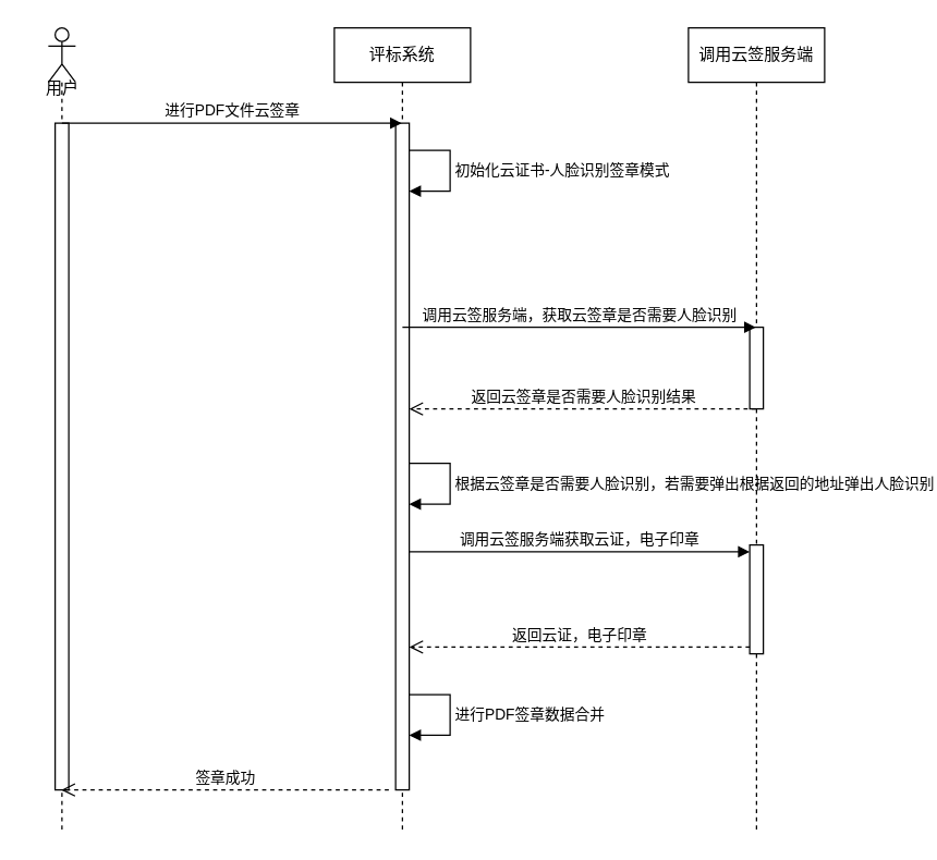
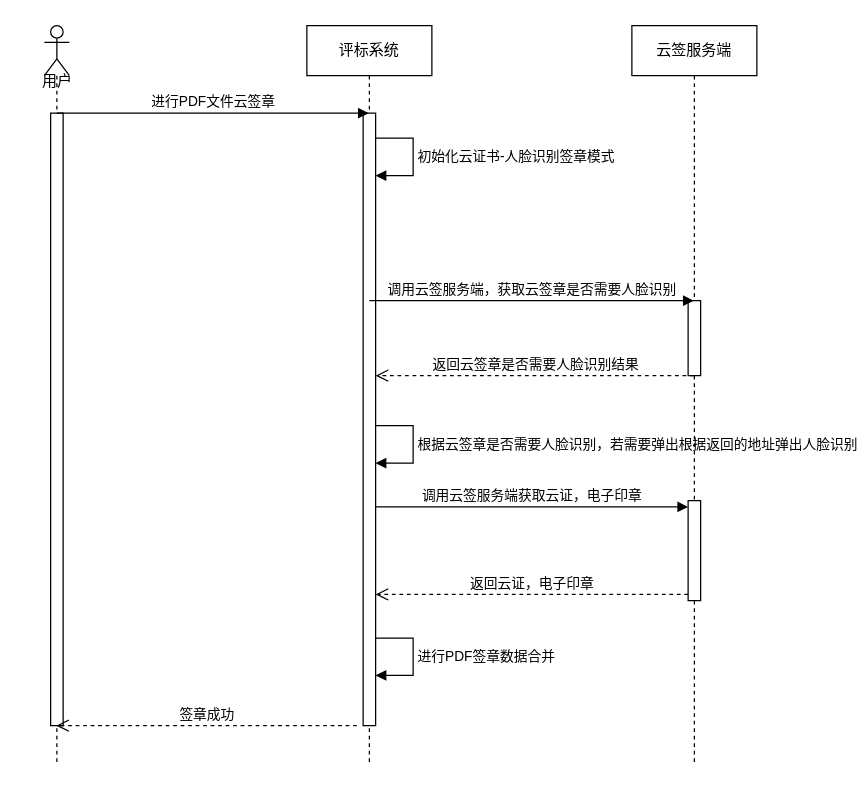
  <mxCell id="0" />
  <mxCell id="1" parent="0" />
  <mxCell id="2" value="评标系统" style="shape=umlLifeline;perimeter=lifelinePerimeter;whiteSpace=wrap;html=1;container=1;dropTarget=0;collapsible=0;recursiveResize=0;outlineConnect=0;portConstraint=eastwest;newEdgeStyle={&quot;edgeStyle&quot;:&quot;elbowEdgeStyle&quot;,&quot;elbow&quot;:&quot;vertical&quot;,&quot;curved&quot;:0,&quot;rounded&quot;:0};" vertex="1" parent="1"><mxGeometry x="245" y="20" width="100" height="590" as="geometry" /></mxCell>
  <mxCell id="3" value="" style="html=1;points=[];perimeter=orthogonalPerimeter;outlineConnect=0;targetShapes=umlLifeline;portConstraint=eastwest;newEdgeStyle={&quot;edgeStyle&quot;:&quot;elbowEdgeStyle&quot;,&quot;elbow&quot;:&quot;vertical&quot;,&quot;curved&quot;:0,&quot;rounded&quot;:0};" vertex="1" parent="2"><mxGeometry x="45" y="70" width="10" height="490" as="geometry" /></mxCell>
  <mxCell id="4" value="初始化云证书-人脸识别签章模式" style="html=1;align=left;spacingLeft=2;endArrow=block;rounded=0;edgeStyle=orthogonalEdgeStyle;curved=0;rounded=0;" edge="1" parent="2"><mxGeometry relative="1" as="geometry"><mxPoint x="55" y="90" as="sourcePoint" /><Array as="points"><mxPoint x="85" y="120" /></Array><mxPoint x="55" y="120" as="targetPoint" /><mxPoint as="offset" /></mxGeometry></mxCell>
  <mxCell id="5" value="根据云签章是否需要人脸识别，若需要弹出根据返回的地址弹出人脸识别" style="html=1;align=left;spacingLeft=2;endArrow=block;rounded=0;edgeStyle=orthogonalEdgeStyle;curved=0;rounded=0;" edge="1" parent="2"><mxGeometry relative="1" as="geometry"><mxPoint x="55" y="320" as="sourcePoint" /><Array as="points"><mxPoint x="85" y="350" /></Array><mxPoint x="55" y="350" as="targetPoint" /></mxGeometry></mxCell>
  <mxCell id="6" value="进行PDF签章数据合并" style="html=1;align=left;spacingLeft=2;endArrow=block;rounded=0;edgeStyle=orthogonalEdgeStyle;curved=0;rounded=0;entryX=1;entryY=0.918;entryDx=0;entryDy=0;entryPerimeter=0;" edge="1" parent="2" target="3"><mxGeometry relative="1" as="geometry"><mxPoint x="55" y="490" as="sourcePoint" /><Array as="points"><mxPoint x="85" y="490" /><mxPoint x="85" y="520" /></Array><mxPoint x="60" y="520" as="targetPoint" /></mxGeometry></mxCell>
- <mxCell id="7" value="调用云签服务端" style="shape=umlLifeline;perimeter=lifelinePerimeter;whiteSpace=wrap;html=1;container=1;dropTarget=0;collapsible=0;recursiveResize=0;outlineConnect=0;portConstraint=eastwest;newEdgeStyle={&quot;edgeStyle&quot;:&quot;elbowEdgeStyle&quot;,&quot;elbow&quot;:&quot;vertical&quot;,&quot;curved&quot;:0,&quot;rounded&quot;:0};" vertex="1" parent="1"><mxGeometry x="505" y="20" width="100" height="590" as="geometry" /></mxCell>
+ <mxCell id="7" value="云签服务端" style="shape=umlLifeline;perimeter=lifelinePerimeter;whiteSpace=wrap;html=1;container=1;dropTarget=0;collapsible=0;recursiveResize=0;outlineConnect=0;portConstraint=eastwest;newEdgeStyle={&quot;edgeStyle&quot;:&quot;elbowEdgeStyle&quot;,&quot;elbow&quot;:&quot;vertical&quot;,&quot;curved&quot;:0,&quot;rounded&quot;:0};" vertex="1" parent="1"><mxGeometry x="505" y="20" width="100" height="590" as="geometry" /></mxCell>
  <mxCell id="8" value="" style="html=1;points=[];perimeter=orthogonalPerimeter;outlineConnect=0;targetShapes=umlLifeline;portConstraint=eastwest;newEdgeStyle={&quot;edgeStyle&quot;:&quot;elbowEdgeStyle&quot;,&quot;elbow&quot;:&quot;vertical&quot;,&quot;curved&quot;:0,&quot;rounded&quot;:0};" vertex="1" parent="7"><mxGeometry x="45" y="220" width="10" height="60" as="geometry" /></mxCell>
  <mxCell id="9" value="" style="html=1;points=[[0,0,0,0,5],[0,1,0,0,-5],[1,0,0,0,5],[1,1,0,0,-5]];perimeter=orthogonalPerimeter;outlineConnect=0;targetShapes=umlLifeline;portConstraint=eastwest;newEdgeStyle={&quot;curved&quot;:0,&quot;rounded&quot;:0};" vertex="1" parent="7"><mxGeometry x="45" y="380" width="10" height="80" as="geometry" /></mxCell>
  <mxCell id="10" value="" style="shape=umlLifeline;perimeter=lifelinePerimeter;whiteSpace=wrap;html=1;container=1;dropTarget=0;collapsible=0;recursiveResize=0;outlineConnect=0;portConstraint=eastwest;newEdgeStyle={&quot;edgeStyle&quot;:&quot;elbowEdgeStyle&quot;,&quot;elbow&quot;:&quot;vertical&quot;,&quot;curved&quot;:0,&quot;rounded&quot;:0};participant=umlActor;" vertex="1" parent="1"><mxGeometry x="35" y="20" width="20" height="590" as="geometry" /></mxCell>
  <mxCell id="11" value="" style="html=1;points=[];perimeter=orthogonalPerimeter;outlineConnect=0;targetShapes=umlLifeline;portConstraint=eastwest;newEdgeStyle={&quot;edgeStyle&quot;:&quot;elbowEdgeStyle&quot;,&quot;elbow&quot;:&quot;vertical&quot;,&quot;curved&quot;:0,&quot;rounded&quot;:0};" vertex="1" parent="10"><mxGeometry x="5" y="70" width="10" height="490" as="geometry" /></mxCell>
  <mxCell id="12" value="进行PDF文件云签章" style="html=1;verticalAlign=bottom;endArrow=block;edgeStyle=elbowEdgeStyle;elbow=vertical;curved=0;rounded=0;" edge="1" parent="1" target="2"><mxGeometry width="80" relative="1" as="geometry"><mxPoint x="45" y="90" as="sourcePoint" /><mxPoint x="125" y="90" as="targetPoint" /></mxGeometry></mxCell>
  <mxCell id="13" value="用户" style="text;html=1;align=center;verticalAlign=middle;resizable=0;points=[];autosize=1;strokeColor=none;fillColor=none;" vertex="1" parent="1"><mxGeometry x="20" y="50" width="50" height="30" as="geometry" /></mxCell>
  <mxCell id="14" value="返回云签章是否需要人脸识别结果" style="html=1;verticalAlign=bottom;endArrow=open;dashed=1;endSize=8;edgeStyle=elbowEdgeStyle;elbow=vertical;curved=0;rounded=0;" edge="1" parent="1" source="7" target="3"><mxGeometry x="-0.002" relative="1" as="geometry"><mxPoint x="359" y="330" as="sourcePoint" /><mxPoint x="205" y="330" as="targetPoint" /><Array as="points"><mxPoint x="425" y="300" /></Array><mxPoint as="offset" /></mxGeometry></mxCell>
  <mxCell id="15" value="调用云签服务端，获取云签章是否需要人脸识别" style="html=1;verticalAlign=bottom;endArrow=block;curved=0;rounded=0;" edge="1" parent="1" target="7"><mxGeometry width="80" relative="1" as="geometry"><mxPoint x="295" y="240" as="sourcePoint" /><mxPoint x="375" y="240" as="targetPoint" /></mxGeometry></mxCell>
  <mxCell id="16" value="调用云签服务端获取云证，电子印章" style="html=1;verticalAlign=bottom;endArrow=block;curved=0;rounded=0;entryX=0;entryY=0;entryDx=0;entryDy=5;" edge="1" parent="1" source="3" target="9"><mxGeometry relative="1" as="geometry"><mxPoint x="480" y="405" as="sourcePoint" /><mxPoint as="offset" /></mxGeometry></mxCell>
  <mxCell id="17" value="返回云证，电子印章" style="html=1;verticalAlign=bottom;endArrow=open;dashed=1;endSize=8;curved=0;rounded=0;exitX=0;exitY=1;exitDx=0;exitDy=-5;" edge="1" parent="1" source="9" target="3"><mxGeometry relative="1" as="geometry"><mxPoint x="480" y="475" as="targetPoint" /></mxGeometry></mxCell>
  <mxCell id="18" value="签章成功" style="html=1;verticalAlign=bottom;endArrow=open;dashed=1;endSize=8;curved=0;rounded=0;" edge="1" parent="1" target="10"><mxGeometry relative="1" as="geometry"><mxPoint x="285" y="580" as="sourcePoint" /><mxPoint x="205" y="580" as="targetPoint" /></mxGeometry></mxCell>
